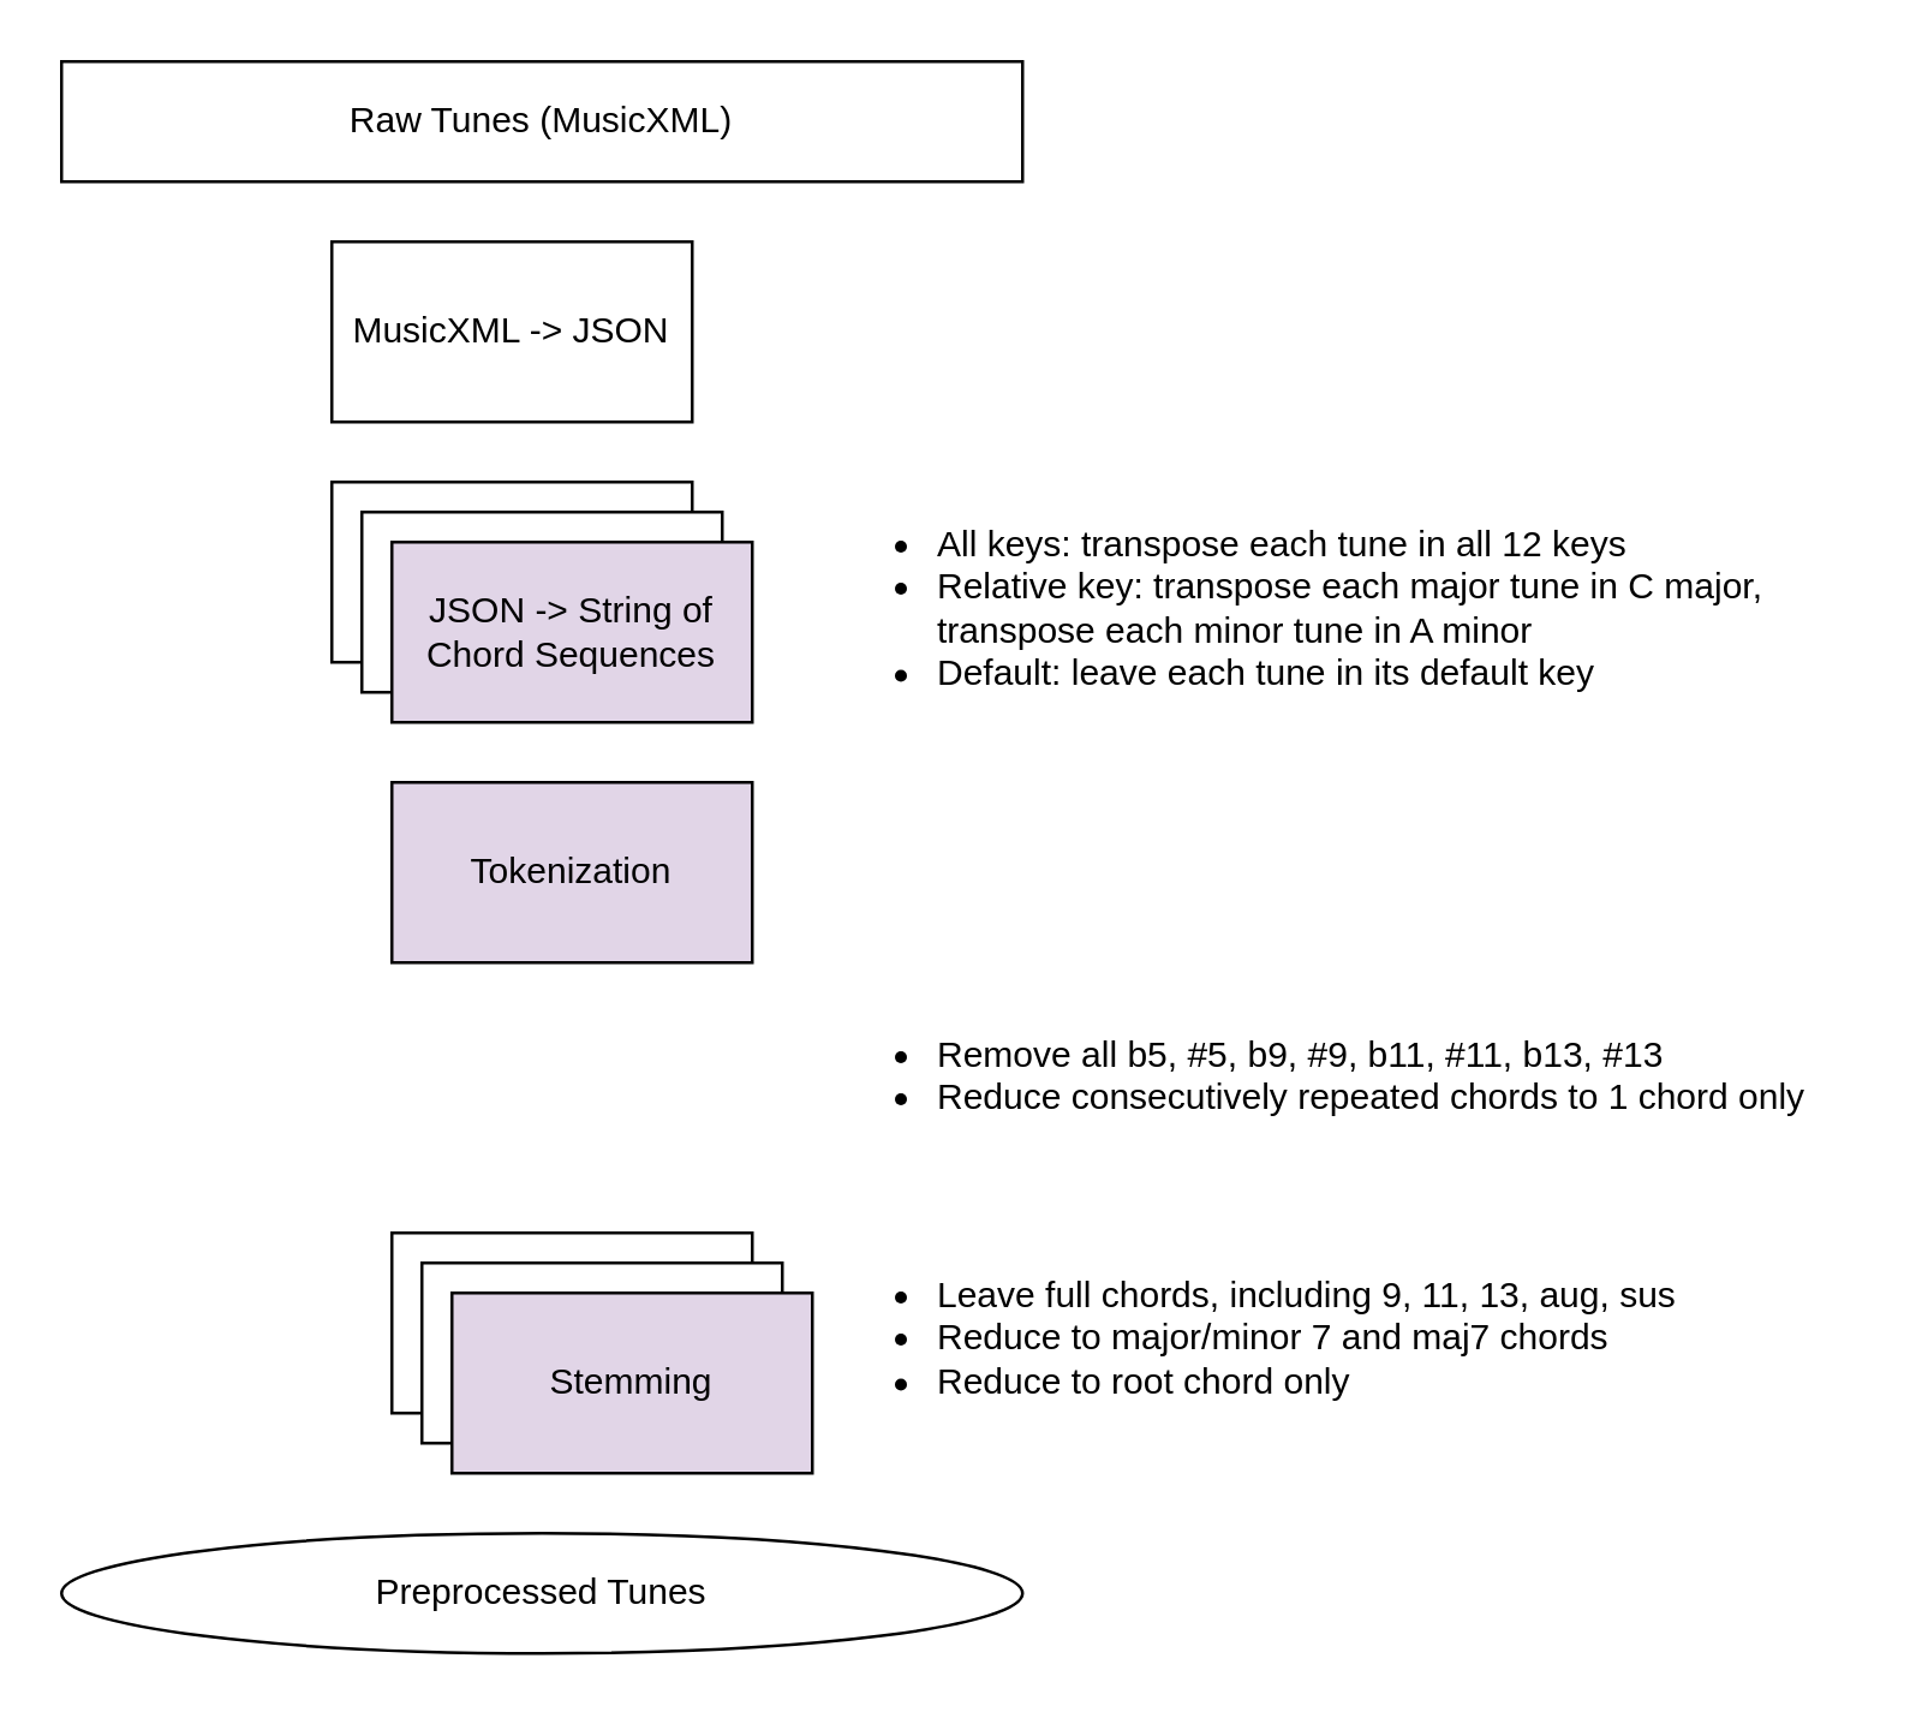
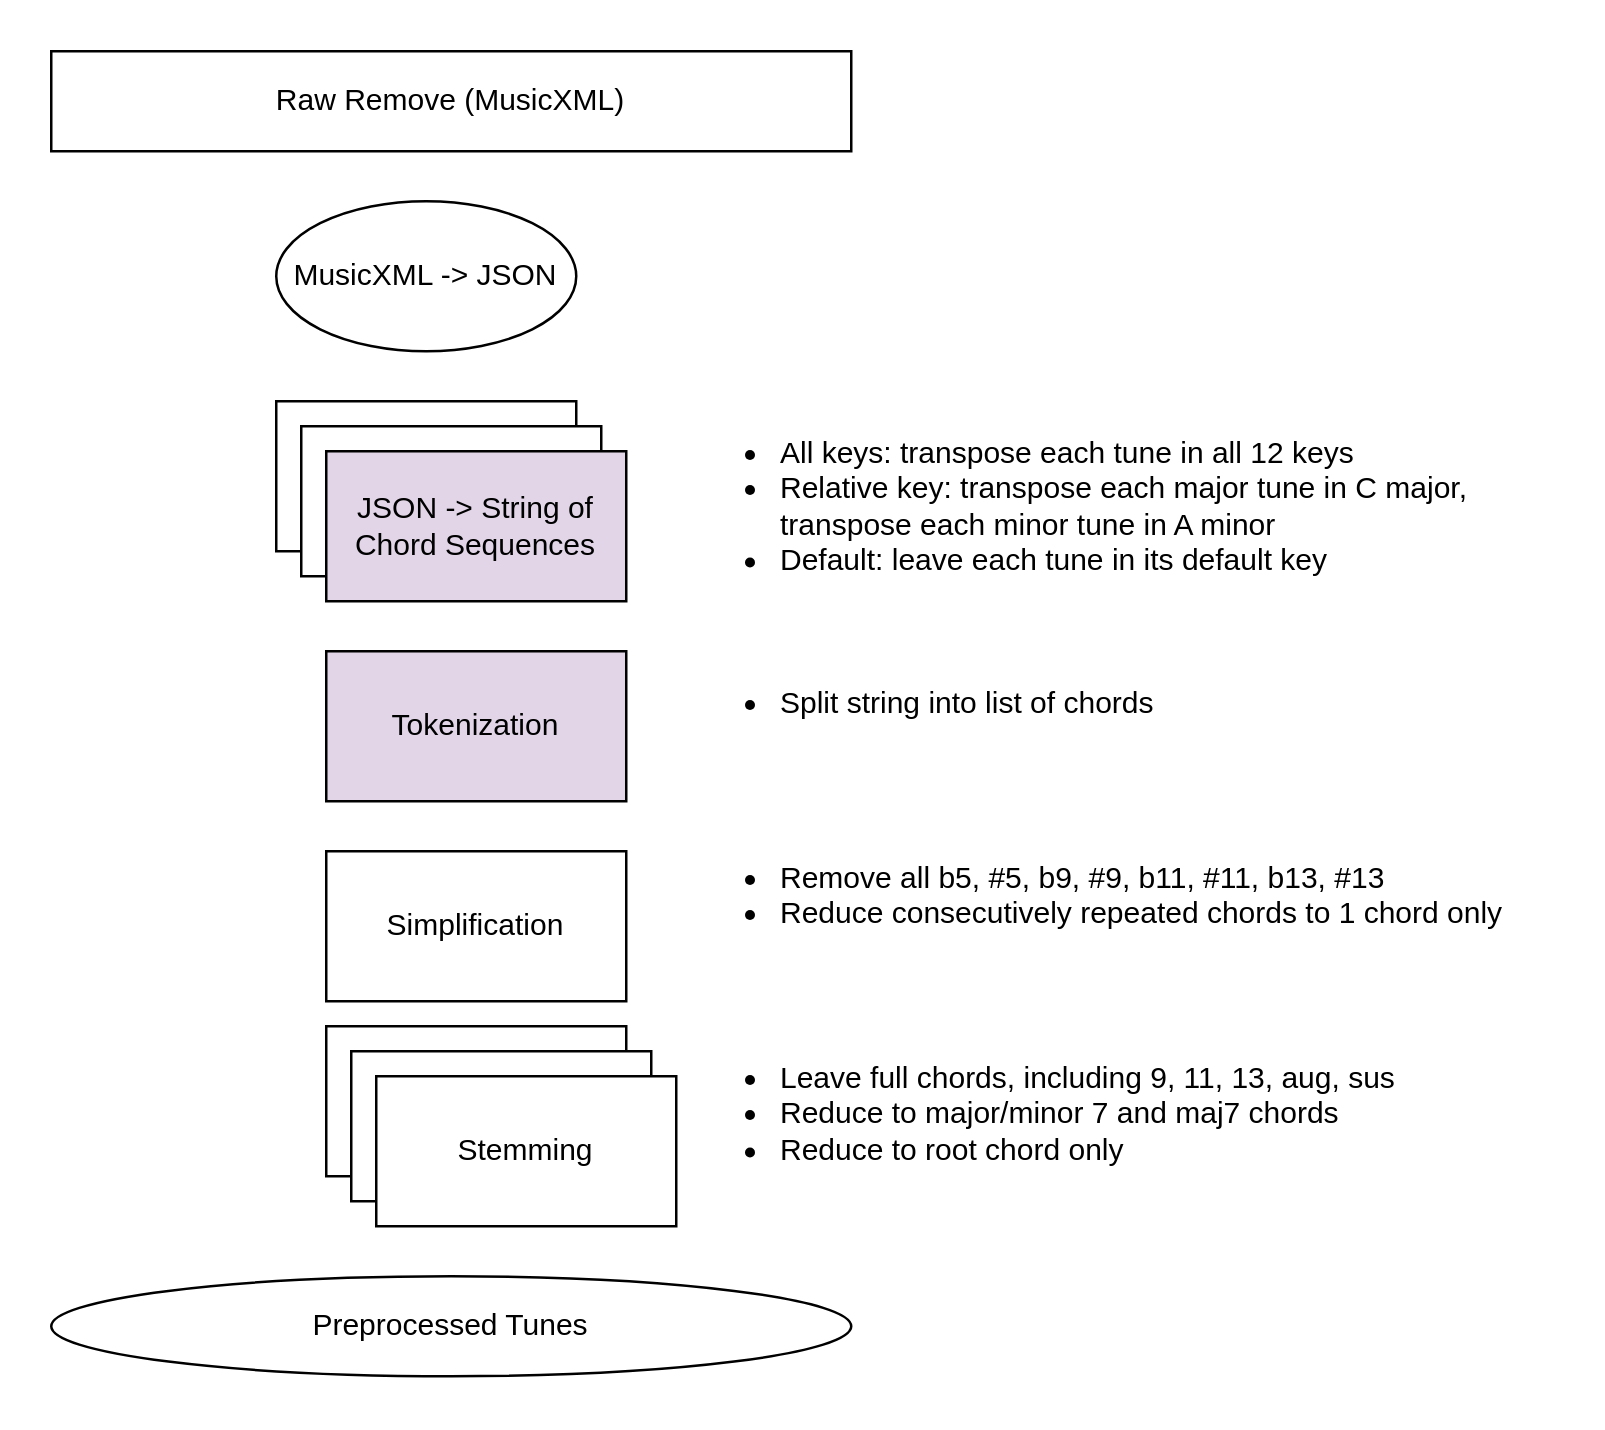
  <mxCell id="0" />
  <mxCell id="1" parent="0" />
- <mxCell id="2" value="&lt;div&gt;Raw Tunes (MusicXML)&lt;br&gt;&lt;/div&gt;" style="rounded=0;whiteSpace=wrap;html=1;fontFamily=Helvetica;" vertex="1" parent="1"><mxGeometry x="20" y="20" width="320" height="40" as="geometry" /></mxCell>
+ <mxCell id="2" value="&lt;div&gt;Raw Remove (MusicXML)&lt;br&gt;&lt;/div&gt;" style="rounded=0;whiteSpace=wrap;html=1;fontFamily=Helvetica;" vertex="1" parent="1"><mxGeometry x="20" y="20" width="320" height="40" as="geometry" /></mxCell>
  <mxCell id="3" value="&lt;div&gt;Tokenization&lt;/div&gt;" style="rounded=0;whiteSpace=wrap;html=1;fontFamily=Helvetica;fillColor=#e1d5e7;" vertex="1" parent="1"><mxGeometry x="130" y="260" width="120" height="60" as="geometry" /></mxCell>
  <mxCell id="4" value="" style="rounded=0;whiteSpace=wrap;html=1;fontFamily=Helvetica;" vertex="1" parent="1"><mxGeometry x="130" y="410" width="120" height="60" as="geometry" /></mxCell>
+ <mxCell id="5" value="&lt;div&gt;Simplification&lt;/div&gt;" style="rounded=0;whiteSpace=wrap;html=1;fontFamily=Helvetica;" vertex="1" parent="1"><mxGeometry x="130" y="340" width="120" height="60" as="geometry" /></mxCell>
  <mxCell id="6" value="Preprocessed Tunes" style="ellipse;whiteSpace=wrap;html=1;fontFamily=Helvetica;" vertex="1" parent="1"><mxGeometry x="20" y="510" width="320" height="40" as="geometry" /></mxCell>
- <mxCell id="7" value="MusicXML -&amp;gt; JSON" style="rounded=0;whiteSpace=wrap;html=1;fontFamily=Helvetica;" vertex="1" parent="1"><mxGeometry x="110" y="80" width="120" height="60" as="geometry" /></mxCell>
+ <mxCell id="7" value="MusicXML -&amp;gt; JSON" style="ellipse;whiteSpace=wrap;html=1;fontFamily=Helvetica;" vertex="1" parent="1"><mxGeometry x="110" y="80" width="120" height="60" as="geometry" /></mxCell>
  <mxCell id="8" value="" style="rounded=0;whiteSpace=wrap;html=1;fontFamily=Helvetica;" vertex="1" parent="1"><mxGeometry x="110" y="160" width="120" height="60" as="geometry" /></mxCell>
  <mxCell id="9" value="" style="rounded=0;whiteSpace=wrap;html=1;fontFamily=Helvetica;" vertex="1" parent="1"><mxGeometry x="120" y="170" width="120" height="60" as="geometry" /></mxCell>
  <mxCell id="10" value="JSON -&amp;gt; String of Chord Sequences" style="rounded=0;whiteSpace=wrap;html=1;fontFamily=Helvetica;fillColor=#e1d5e7;" vertex="1" parent="1"><mxGeometry x="130" y="180" width="120" height="60" as="geometry" /></mxCell>
  <mxCell id="11" value="" style="rounded=0;whiteSpace=wrap;html=1;fontFamily=Helvetica;" vertex="1" parent="1"><mxGeometry x="140" y="420" width="120" height="60" as="geometry" /></mxCell>
- <mxCell id="12" value="Stemming" style="rounded=0;whiteSpace=wrap;html=1;fontFamily=Helvetica;fillColor=#e1d5e7;" vertex="1" parent="1"><mxGeometry x="150" y="430" width="120" height="60" as="geometry" /></mxCell>
+ <mxCell id="12" value="Stemming" style="rounded=0;whiteSpace=wrap;html=1;fontFamily=Helvetica;" vertex="1" parent="1"><mxGeometry x="150" y="430" width="120" height="60" as="geometry" /></mxCell>
  <mxCell id="13" value="&lt;div align=&quot;left&quot;&gt;&lt;ul&gt;&lt;li&gt;All keys: transpose each tune in all 12 keys&lt;/li&gt;&lt;li&gt;Relative key: transpose each major tune in C major,&lt;br&gt;transpose each minor tune in A minor&lt;/li&gt;&lt;li&gt;Default: leave each tune in its default key&lt;br&gt;&lt;/li&gt;&lt;/ul&gt;&lt;/div&gt;" style="text;html=1;strokeColor=none;fillColor=none;align=left;verticalAlign=top;whiteSpace=wrap;rounded=0;fontFamily=Helvetica;" vertex="1" parent="1"><mxGeometry x="270" y="155" width="350" height="90" as="geometry" /></mxCell>
  <mxCell id="14" value="&lt;div align=&quot;left&quot;&gt;&lt;ul&gt;&lt;li&gt;Leave full chords, including 9, 11, 13, aug, sus&lt;br&gt;&lt;/li&gt;&lt;li&gt;Reduce to major/minor 7 and maj7 chords&lt;/li&gt;&lt;li&gt;Reduce to root chord only&lt;br&gt;&lt;/li&gt;&lt;/ul&gt;&lt;/div&gt;" style="text;html=1;strokeColor=none;fillColor=none;align=left;verticalAlign=top;whiteSpace=wrap;rounded=0;fontFamily=Helvetica;" vertex="1" parent="1"><mxGeometry x="270" y="405" width="350" height="90" as="geometry" /></mxCell>
  <mxCell id="15" value="&lt;div align=&quot;left&quot;&gt;&lt;ul&gt;&lt;li&gt;Remove all b5, #5, b9, #9, b11, #11, b13, #13&lt;/li&gt;&lt;li&gt;Reduce consecutively repeated chords to 1 chord only &lt;br&gt;&lt;/li&gt;&lt;/ul&gt;&lt;/div&gt;" style="text;html=1;strokeColor=none;fillColor=none;align=left;verticalAlign=top;whiteSpace=wrap;rounded=0;fontFamily=Helvetica;" vertex="1" parent="1"><mxGeometry x="270" y="325" width="350" height="65" as="geometry" /></mxCell>
+ <mxCell id="16" value="&lt;div align=&quot;left&quot;&gt;&lt;ul&gt;&lt;li&gt;Split string into list of chords&lt;br&gt;&lt;/li&gt;&lt;/ul&gt;&lt;/div&gt;" style="text;html=1;strokeColor=none;fillColor=none;align=left;verticalAlign=top;whiteSpace=wrap;rounded=0;fontFamily=Helvetica;" vertex="1" parent="1"><mxGeometry x="270" y="255" width="350" height="65" as="geometry" /></mxCell>
